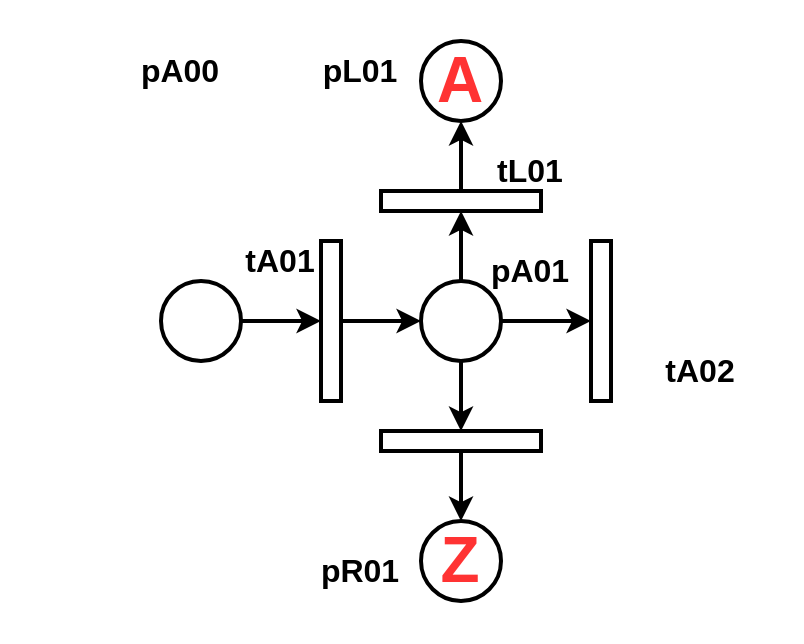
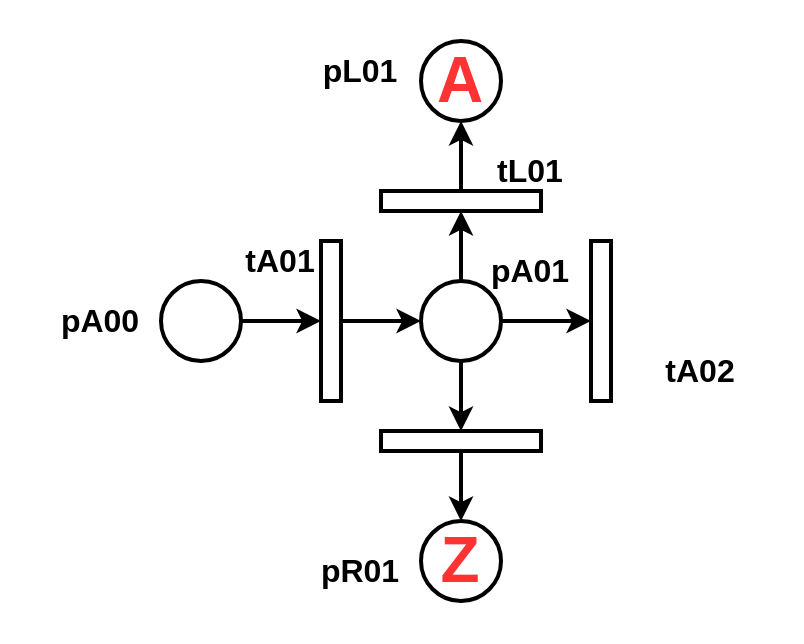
  <mxCell id="0" />
  <mxCell id="1" parent="0" />
  <mxCell id="2" style="edgeStyle=orthogonalEdgeStyle;rounded=0;orthogonalLoop=1;jettySize=auto;html=1;exitX=0.5;exitY=1;exitDx=0;exitDy=0;entryX=1;entryY=0.5;entryDx=0;entryDy=0;strokeWidth=2;" edge="1" parent="1" source="5" target="11"><mxGeometry relative="1" as="geometry" /></mxCell>
  <mxCell id="3" style="edgeStyle=orthogonalEdgeStyle;rounded=0;orthogonalLoop=1;jettySize=auto;html=1;exitX=0.5;exitY=0;exitDx=0;exitDy=0;strokeWidth=2;" edge="1" parent="1" source="5" target="14"><mxGeometry relative="1" as="geometry" /></mxCell>
  <mxCell id="4" style="edgeStyle=orthogonalEdgeStyle;rounded=0;orthogonalLoop=1;jettySize=auto;html=1;exitX=0;exitY=0.5;exitDx=0;exitDy=0;entryX=1;entryY=0.5;entryDx=0;entryDy=0;strokeWidth=2;" edge="1" parent="1" source="5" target="24"><mxGeometry relative="1" as="geometry"><mxPoint x="290" y="160" as="targetPoint" /></mxGeometry></mxCell>
  <mxCell id="5" value="" style="ellipse;whiteSpace=wrap;html=1;aspect=fixed;strokeWidth=2;direction=west;flipH=0;flipV=0;" parent="1" vertex="1"><mxGeometry x="210" y="140" width="40" height="40" as="geometry" /></mxCell>
  <mxCell id="6" style="edgeStyle=orthogonalEdgeStyle;rounded=0;orthogonalLoop=1;jettySize=auto;html=1;exitX=0;exitY=0.5;exitDx=0;exitDy=0;entryX=1;entryY=0.5;entryDx=0;entryDy=0;strokeWidth=2;" edge="1" parent="1" source="7" target="9"><mxGeometry relative="1" as="geometry" /></mxCell>
  <mxCell id="7" value="" style="ellipse;whiteSpace=wrap;html=1;aspect=fixed;strokeWidth=2;direction=west;flipH=0;flipV=0;" parent="1" vertex="1"><mxGeometry x="80" y="140" width="40" height="40" as="geometry" /></mxCell>
  <mxCell id="8" style="edgeStyle=orthogonalEdgeStyle;rounded=0;orthogonalLoop=1;jettySize=auto;html=1;exitX=0;exitY=0.5;exitDx=0;exitDy=0;entryX=1;entryY=0.5;entryDx=0;entryDy=0;strokeWidth=2;" edge="1" parent="1" source="9" target="5"><mxGeometry relative="1" as="geometry" /></mxCell>
  <mxCell id="9" value="" style="rounded=0;whiteSpace=wrap;html=1;strokeWidth=2;direction=west;flipH=0;flipV=0;" parent="1" vertex="1"><mxGeometry x="160" y="120" width="10" height="80" as="geometry" /></mxCell>
  <mxCell id="10" style="edgeStyle=orthogonalEdgeStyle;rounded=0;orthogonalLoop=1;jettySize=auto;html=1;exitX=0;exitY=0.5;exitDx=0;exitDy=0;entryX=0.5;entryY=0;entryDx=0;entryDy=0;strokeWidth=2;" edge="1" parent="1" source="11" target="12"><mxGeometry relative="1" as="geometry" /></mxCell>
  <mxCell id="11" value="" style="rounded=0;whiteSpace=wrap;html=1;strokeWidth=2;direction=west;flipH=0;flipV=0;rotation=-90;" vertex="1" parent="1"><mxGeometry x="225" y="60" width="10" height="80" as="geometry" /></mxCell>
  <mxCell id="12" value="" style="ellipse;whiteSpace=wrap;html=1;aspect=fixed;strokeWidth=2;direction=west;flipH=0;flipV=0;" vertex="1" parent="1"><mxGeometry x="210" y="20" width="40" height="40" as="geometry" /></mxCell>
  <mxCell id="13" style="edgeStyle=orthogonalEdgeStyle;rounded=0;orthogonalLoop=1;jettySize=auto;html=1;exitX=1;exitY=0.5;exitDx=0;exitDy=0;entryX=0.5;entryY=1;entryDx=0;entryDy=0;strokeWidth=2;" edge="1" parent="1" source="14" target="15"><mxGeometry relative="1" as="geometry" /></mxCell>
  <mxCell id="14" value="" style="rounded=0;whiteSpace=wrap;html=1;strokeWidth=2;direction=west;flipH=0;flipV=0;rotation=-90;" vertex="1" parent="1"><mxGeometry x="225" y="180" width="10" height="80" as="geometry" /></mxCell>
  <mxCell id="15" value="" style="ellipse;whiteSpace=wrap;html=1;aspect=fixed;strokeWidth=2;direction=west;flipH=0;flipV=0;" vertex="1" parent="1"><mxGeometry x="210" y="260" width="40" height="40" as="geometry" /></mxCell>
- <mxCell id="16" value="&lt;font style=&quot;font-size: 16px;&quot;&gt;&lt;b&gt;&lt;font style=&quot;font-size: 16px;&quot;&gt;pA00&lt;/font&gt;&lt;/b&gt;&lt;/font&gt;" style="text;html=1;strokeColor=none;fillColor=none;align=center;verticalAlign=middle;whiteSpace=wrap;rounded=0;" vertex="1" parent="1"><mxGeometry x="60" y="20" width="60" height="30" as="geometry" /></mxCell>
+ <mxCell id="16" value="&lt;font style=&quot;font-size: 16px;&quot;&gt;&lt;b&gt;&lt;font style=&quot;font-size: 16px;&quot;&gt;pA00&lt;/font&gt;&lt;/b&gt;&lt;/font&gt;" style="text;html=1;strokeColor=none;fillColor=none;align=center;verticalAlign=middle;whiteSpace=wrap;rounded=0;" vertex="1" parent="1"><mxGeometry y="145" width="60" height="30" as="geometry" x="20" /></mxCell>
  <mxCell id="17" value="&lt;font style=&quot;font-size: 16px;&quot;&gt;&lt;b&gt;&lt;font style=&quot;font-size: 16px;&quot;&gt;pR01&lt;/font&gt;&lt;/b&gt;&lt;/font&gt;" style="text;html=1;strokeColor=none;fillColor=none;align=center;verticalAlign=middle;whiteSpace=wrap;rounded=0;" vertex="1" parent="1"><mxGeometry x="150" y="270" width="60" height="30" as="geometry" /></mxCell>
  <mxCell id="18" value="&lt;font style=&quot;font-size: 16px;&quot;&gt;&lt;b&gt;&lt;font style=&quot;font-size: 16px;&quot;&gt;pL01&lt;/font&gt;&lt;/b&gt;&lt;/font&gt;" style="text;html=1;strokeColor=none;fillColor=none;align=center;verticalAlign=middle;whiteSpace=wrap;rounded=0;" vertex="1" parent="1"><mxGeometry x="150" y="20" width="60" height="30" as="geometry" /></mxCell>
  <mxCell id="19" value="&lt;b&gt;&lt;font color=&quot;#FF3333&quot;&gt;A&lt;/font&gt;&lt;/b&gt;" style="text;html=1;strokeColor=none;fillColor=none;align=center;verticalAlign=middle;whiteSpace=wrap;rounded=0;fontSize=32;" vertex="1" parent="1"><mxGeometry x="200" y="25" width="60" height="30" as="geometry" /></mxCell>
  <mxCell id="20" value="&lt;b&gt;&lt;font color=&quot;#FF3333&quot;&gt;Z&lt;/font&gt;&lt;/b&gt;" style="text;html=1;strokeColor=none;fillColor=none;align=center;verticalAlign=middle;whiteSpace=wrap;rounded=0;fontSize=32;" vertex="1" parent="1"><mxGeometry x="200" y="265" width="60" height="30" as="geometry" /></mxCell>
  <mxCell id="21" value="&lt;b&gt;&lt;font style=&quot;font-size: 16px;&quot;&gt;tA01&lt;/font&gt;&lt;/b&gt;" style="text;html=1;strokeColor=none;fillColor=none;align=center;verticalAlign=middle;whiteSpace=wrap;rounded=0;" vertex="1" parent="1"><mxGeometry x="110" y="115" width="60" height="30" as="geometry" /></mxCell>
  <mxCell id="22" value="&lt;font style=&quot;font-size: 16px;&quot;&gt;&lt;b&gt;tL01&lt;/b&gt;&lt;/font&gt;" style="text;html=1;strokeColor=none;fillColor=none;align=center;verticalAlign=middle;whiteSpace=wrap;rounded=0;" vertex="1" parent="1"><mxGeometry x="235" y="70" width="60" height="30" as="geometry" /></mxCell>
  <mxCell id="23" value="&lt;b&gt;&lt;font style=&quot;font-size: 16px;&quot;&gt;pA01&lt;/font&gt;&lt;/b&gt;" style="text;html=1;strokeColor=none;fillColor=none;align=center;verticalAlign=middle;whiteSpace=wrap;rounded=0;" vertex="1" parent="1"><mxGeometry x="235" y="120" width="60" height="30" as="geometry" /></mxCell>
  <mxCell id="24" value="" style="rounded=0;whiteSpace=wrap;html=1;strokeWidth=2;direction=west;flipH=0;flipV=0;" vertex="1" parent="1"><mxGeometry x="295" y="120" width="10" height="80" as="geometry" /></mxCell>
  <mxCell id="25" value="&lt;b&gt;&lt;font style=&quot;font-size: 16px;&quot;&gt;tA02&lt;/font&gt;&lt;/b&gt;" style="text;html=1;strokeColor=none;fillColor=none;align=center;verticalAlign=middle;whiteSpace=wrap;rounded=0;" vertex="1" parent="1"><mxGeometry x="320" y="170" width="60" height="30" as="geometry" /></mxCell>
